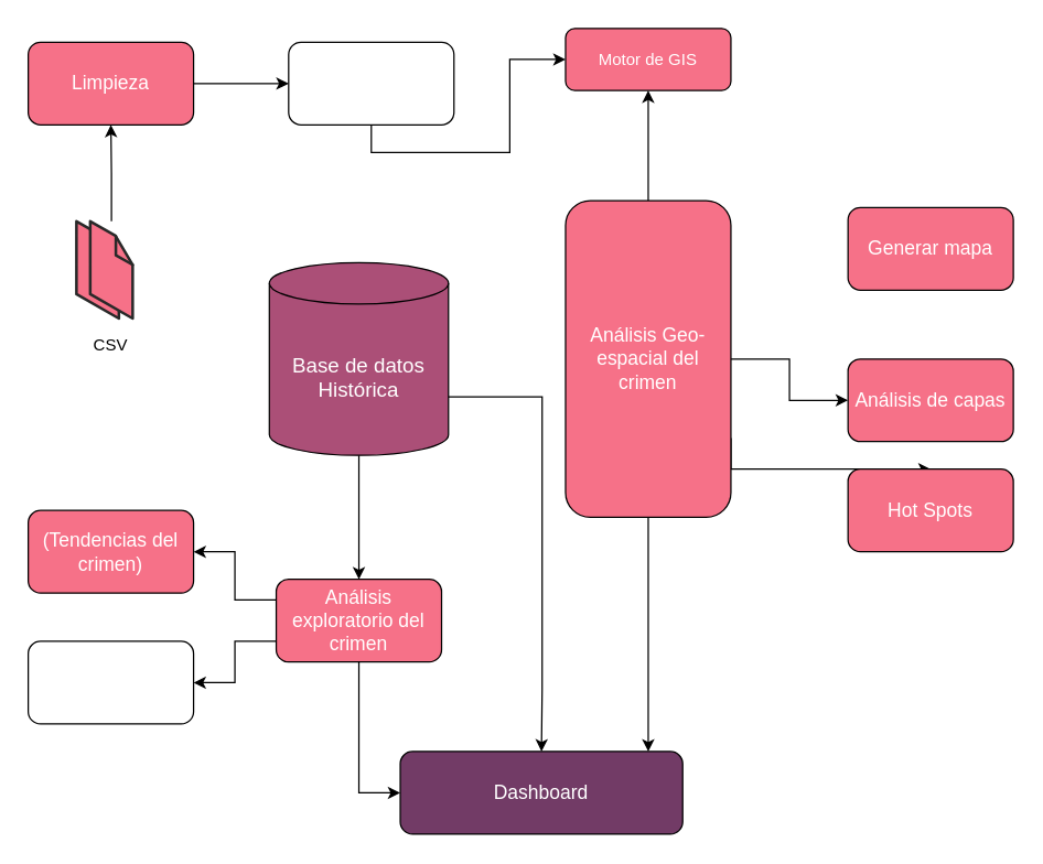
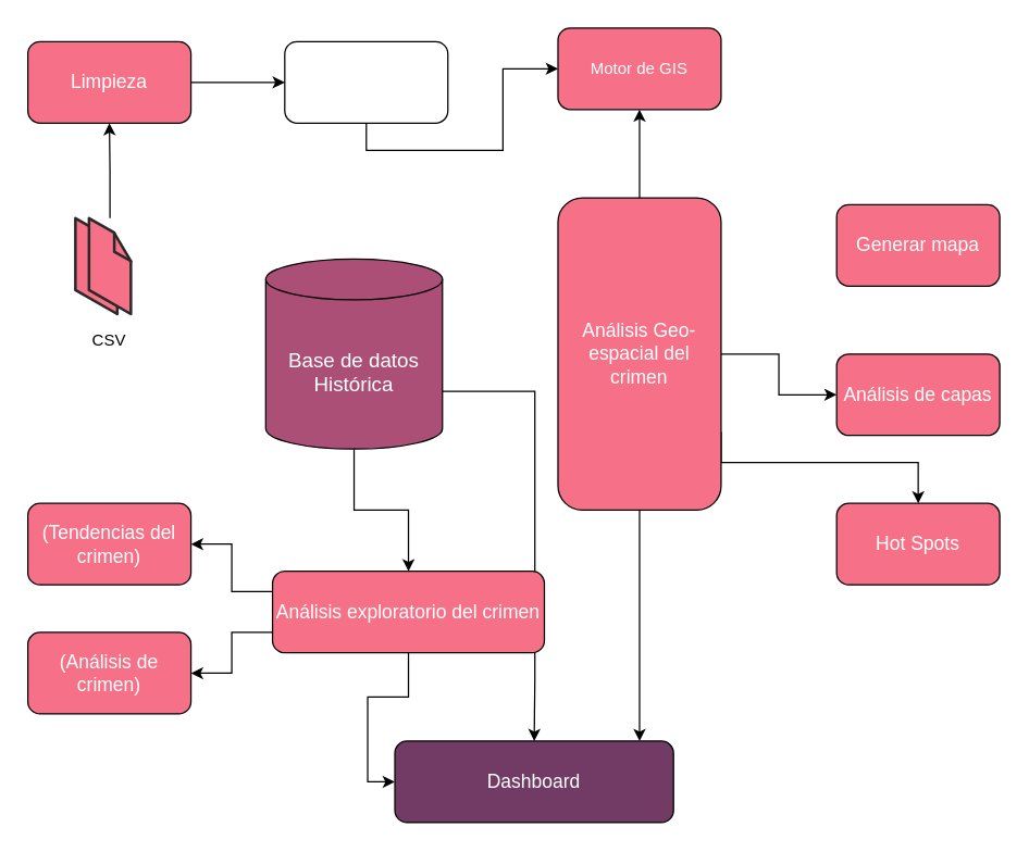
  <mxCell id="0" />
  <mxCell id="1" parent="0" />
  <mxCell id="2" style="edgeStyle=orthogonalEdgeStyle;rounded=0;orthogonalLoop=1;jettySize=auto;html=1;exitX=0.5;exitY=1;exitDx=0;exitDy=0;fontColor=#FFFFFF;" edge="1" parent="1" source="3" target="25"><mxGeometry relative="1" as="geometry" /></mxCell>
  <mxCell id="3" value="ETL" style="rounded=1;whiteSpace=wrap;html=1;fillColor=#ffffff;fontColor=#FFFFFF;fontSize=14;" parent="1" vertex="1"><mxGeometry x="209" y="30" width="120" height="60" as="geometry" /></mxCell>
  <mxCell id="4" style="edgeStyle=orthogonalEdgeStyle;rounded=0;orthogonalLoop=1;jettySize=auto;html=1;exitX=0.5;exitY=1;exitDx=0;exitDy=0;exitPerimeter=0;entryX=0.5;entryY=0;entryDx=0;entryDy=0;" edge="1" parent="1" source="6" target="18"><mxGeometry relative="1" as="geometry" /></mxCell>
  <mxCell id="5" style="edgeStyle=orthogonalEdgeStyle;rounded=0;orthogonalLoop=1;jettySize=auto;html=1;exitX=1;exitY=0;exitDx=0;exitDy=97.5;exitPerimeter=0;entryX=0.5;entryY=0;entryDx=0;entryDy=0;fontColor=#FFFFFF;" edge="1" parent="1" source="6" target="7"><mxGeometry relative="1" as="geometry"><Array as="points"><mxPoint x="393" y="288" /><mxPoint x="393" y="500" /></Array></mxGeometry></mxCell>
  <mxCell id="6" value="&lt;font style=&quot;font-size: 15px;&quot;&gt;Base de datos &lt;br style=&quot;font-size: 15px;&quot;&gt;Histórica&lt;/font&gt;" style="shape=cylinder3;whiteSpace=wrap;html=1;boundedLbl=1;backgroundOutline=1;size=15;fontColor=#FFFFFF;fillColor=#AB4F77;fontSize=15;" parent="1" vertex="1"><mxGeometry x="195" y="190" width="130" height="140" as="geometry" /></mxCell>
  <mxCell id="7" value="Dashboard" style="rounded=1;whiteSpace=wrap;html=1;fontSize=14;fontColor=#FFFFFF;fillColor=#723b66;" parent="1" vertex="1"><mxGeometry x="290" y="545" width="205" height="60" as="geometry" /></mxCell>
  <mxCell id="8" value="" style="group" vertex="1" connectable="0" parent="1"><mxGeometry x="50" y="160" width="60" height="104.7" as="geometry" /></mxCell>
  <mxCell id="9" value="" style="group" vertex="1" connectable="0" parent="8"><mxGeometry x="5" width="40.8" height="70.6" as="geometry" /></mxCell>
  <mxCell id="10" value="" style="verticalLabelPosition=bottom;html=1;verticalAlign=top;strokeWidth=1;align=center;outlineConnect=0;dashed=0;outlineConnect=0;shape=mxgraph.aws3d.file;aspect=fixed;strokeColor=#292929;fillColor=#F67188;" vertex="1" parent="9"><mxGeometry width="30.8" height="70.6" as="geometry" /></mxCell>
  <mxCell id="11" value="" style="verticalLabelPosition=bottom;html=1;verticalAlign=top;strokeWidth=1;align=center;outlineConnect=0;dashed=0;outlineConnect=0;shape=mxgraph.aws3d.file;aspect=fixed;strokeColor=#292929;fillColor=#F67188;" vertex="1" parent="9"><mxGeometry x="10" width="30.8" height="70.6" as="geometry" /></mxCell>
  <mxCell id="12" value="CSV" style="text;html=1;strokeColor=none;fillColor=none;align=center;verticalAlign=middle;whiteSpace=wrap;rounded=0;" vertex="1" parent="8"><mxGeometry y="74.7" width="60" height="30" as="geometry" /></mxCell>
  <mxCell id="13" style="edgeStyle=orthogonalEdgeStyle;rounded=0;orthogonalLoop=1;jettySize=auto;html=1;exitX=1;exitY=0.5;exitDx=0;exitDy=0;entryX=0;entryY=0.5;entryDx=0;entryDy=0;fontColor=#FFFFFF;" edge="1" parent="1" source="14" target="3"><mxGeometry relative="1" as="geometry" /></mxCell>
  <mxCell id="14" value="Limpieza" style="rounded=1;whiteSpace=wrap;html=1;fontSize=14;fontColor=#FFFFFF;fillColor=#F67188;" vertex="1" parent="1"><mxGeometry x="20" y="30" width="120" height="60" as="geometry" /></mxCell>
  <mxCell id="15" style="edgeStyle=orthogonalEdgeStyle;rounded=0;orthogonalLoop=1;jettySize=auto;html=1;exitX=0;exitY=0.25;exitDx=0;exitDy=0;" edge="1" parent="1" source="18" target="19"><mxGeometry relative="1" as="geometry" /></mxCell>
  <mxCell id="16" style="edgeStyle=orthogonalEdgeStyle;rounded=0;orthogonalLoop=1;jettySize=auto;html=1;exitX=0.5;exitY=1;exitDx=0;exitDy=0;entryX=0;entryY=0.5;entryDx=0;entryDy=0;" edge="1" parent="1" source="18" target="7"><mxGeometry relative="1" as="geometry" /></mxCell>
  <mxCell id="17" style="edgeStyle=orthogonalEdgeStyle;rounded=0;orthogonalLoop=1;jettySize=auto;html=1;exitX=0;exitY=0.75;exitDx=0;exitDy=0;entryX=1;entryY=0.5;entryDx=0;entryDy=0;fontColor=#FFFFFF;" edge="1" parent="1" source="18" target="26"><mxGeometry relative="1" as="geometry" /></mxCell>
- <mxCell id="18" value="Análisis exploratorio del crimen" style="rounded=1;whiteSpace=wrap;html=1;fontSize=14;fontColor=#FFFFFF;fillColor=#F67188;" vertex="1" parent="1"><mxGeometry x="200" y="420" width="120" height="60" as="geometry" /></mxCell>
+ <mxCell id="18" value="Análisis exploratorio del crimen" style="rounded=1;whiteSpace=wrap;html=1;fontSize=14;fontColor=#FFFFFF;fillColor=#F67188;" vertex="1" parent="1"><mxGeometry x="200" y="420" width="200" height="60" as="geometry" /></mxCell>
  <mxCell id="19" value="(Tendencias del crimen)" style="rounded=1;whiteSpace=wrap;html=1;fontSize=14;fontColor=#FFFFFF;fillColor=#F67188;" vertex="1" parent="1"><mxGeometry x="20" y="370" width="120" height="60" as="geometry" /></mxCell>
  <mxCell id="20" style="edgeStyle=orthogonalEdgeStyle;rounded=0;orthogonalLoop=1;jettySize=auto;html=1;exitX=0.5;exitY=0;exitDx=0;exitDy=0;entryX=0.5;entryY=1;entryDx=0;entryDy=0;" edge="1" parent="1" source="24" target="25"><mxGeometry relative="1" as="geometry" /></mxCell>
  <mxCell id="21" style="edgeStyle=orthogonalEdgeStyle;rounded=0;orthogonalLoop=1;jettySize=auto;html=1;exitX=0.5;exitY=1;exitDx=0;exitDy=0;fontColor=#FFFFFF;" edge="1" parent="1" source="24" target="7"><mxGeometry relative="1" as="geometry"><Array as="points"><mxPoint x="470" y="480" /><mxPoint x="470" y="480" /></Array></mxGeometry></mxCell>
  <mxCell id="22" style="edgeStyle=orthogonalEdgeStyle;rounded=0;orthogonalLoop=1;jettySize=auto;html=1;exitX=1;exitY=0.5;exitDx=0;exitDy=0;entryX=0;entryY=0.5;entryDx=0;entryDy=0;fontColor=#FFFFFF;" edge="1" parent="1" source="24" target="28"><mxGeometry relative="1" as="geometry" /></mxCell>
  <mxCell id="23" style="edgeStyle=orthogonalEdgeStyle;rounded=0;orthogonalLoop=1;jettySize=auto;html=1;exitX=1;exitY=0.75;exitDx=0;exitDy=0;fontColor=#FFFFFF;entryX=0.5;entryY=0;entryDx=0;entryDy=0;" edge="1" parent="1" source="24" target="29"><mxGeometry relative="1" as="geometry"><Array as="points"><mxPoint x="530" y="340" /><mxPoint x="675" y="340" /></Array></mxGeometry></mxCell>
  <mxCell id="24" value="Análisis Geo-espacial del crimen" style="rounded=1;whiteSpace=wrap;html=1;fontSize=14;fontColor=#FFFFFF;fillColor=#F67188;" vertex="1" parent="1"><mxGeometry x="410" y="145" width="120" height="230" as="geometry" /></mxCell>
- <mxCell id="25" value="Motor de GIS" style="rounded=1;whiteSpace=wrap;html=1;fillColor=#F67188;fontColor=#FFFFFF;" vertex="1" parent="1"><mxGeometry x="410" y="20" width="120" height="45" as="geometry" /></mxCell>
- <mxCell id="26" value="(Análisis de crimen)" style="rounded=1;whiteSpace=wrap;html=1;fontSize=14;fontColor=#FFFFFF;fillColor=#ffffff;" vertex="1" parent="1"><mxGeometry x="20" y="465" width="120" height="60" as="geometry" /></mxCell>
+ <mxCell id="25" value="Motor de GIS" style="rounded=1;whiteSpace=wrap;html=1;fillColor=#F67188;fontColor=#FFFFFF;" vertex="1" parent="1"><mxGeometry x="410" y="20" width="120" height="60" as="geometry" /></mxCell>
+ <mxCell id="26" value="(Análisis de crimen)" style="rounded=1;whiteSpace=wrap;html=1;fontSize=14;fontColor=#FFFFFF;fillColor=#F67188;" vertex="1" parent="1"><mxGeometry x="20" y="465" width="120" height="60" as="geometry" /></mxCell>
  <mxCell id="27" value="Generar mapa" style="rounded=1;whiteSpace=wrap;html=1;fontSize=14;fontColor=#FFFFFF;fillColor=#F67188;" vertex="1" parent="1"><mxGeometry x="615" y="150" width="120" height="60" as="geometry" /></mxCell>
  <mxCell id="28" value="Análisis de capas" style="rounded=1;whiteSpace=wrap;html=1;fontSize=14;fontColor=#FFFFFF;fillColor=#F67188;" vertex="1" parent="1"><mxGeometry x="615" y="260" width="120" height="60" as="geometry" /></mxCell>
- <mxCell id="29" value="Hot Spots" style="rounded=1;whiteSpace=wrap;html=1;fontSize=14;fontColor=#FFFFFF;fillColor=#F67188;" vertex="1" parent="1"><mxGeometry x="615" y="340" width="120" height="60" as="geometry" /></mxCell>
+ <mxCell id="29" value="Hot Spots" style="rounded=1;whiteSpace=wrap;html=1;fontSize=14;fontColor=#FFFFFF;fillColor=#F67188;" vertex="1" parent="1"><mxGeometry x="615" y="370" width="120" height="60" as="geometry" /></mxCell>
  <mxCell id="30" style="edgeStyle=orthogonalEdgeStyle;rounded=0;orthogonalLoop=1;jettySize=auto;html=1;fontColor=#FFFFFF;" edge="1" parent="1" source="11" target="14"><mxGeometry relative="1" as="geometry" /></mxCell>
